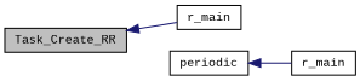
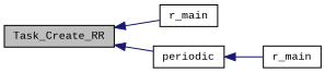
  digraph {
    rankdir=LR
    fontname="Liberation Mono"
    node [color=black fillcolor=white fontname="Liberation Mono" fontsize=10 shape=record style=filled]
    edge [color=midnightblue dir=back fontname="Liberation Mono" fontsize=10 labelfontname=Helvetica labelfontsize=10 style=solid]
    n1 [fillcolor=grey75 fontcolor=black height=0.2 label=Task_Create_RR width=0.4]
    n2 [height=0.2 label=r_main width=0.4]
    n3 [height=0.2 label=periodic width=0.4]
    n4 [height=0.2 label=r_main width=0.4]
    n1 -> n2
+   n1 -> n3
    n3 -> n4
  }
